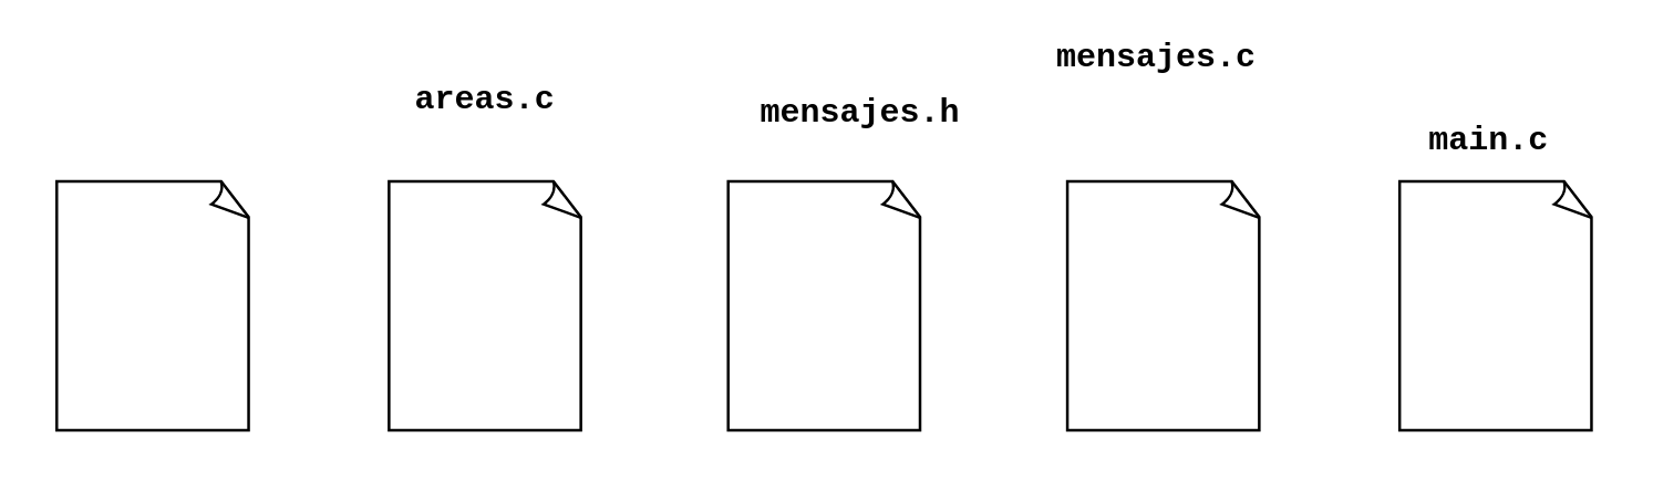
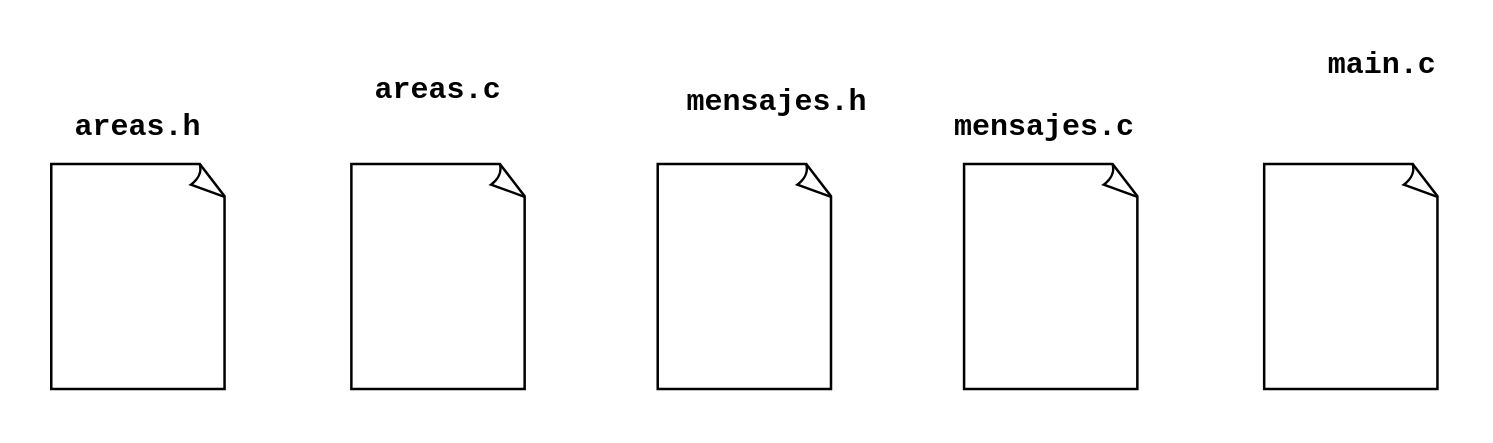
  <mxCell id="0" />
  <mxCell id="1" parent="0" />
  <mxCell id="2" value="" style="whiteSpace=wrap;html=1;shape=mxgraph.basic.document" parent="1" vertex="1"><mxGeometry x="20" y="65" width="70" height="90" as="geometry" /></mxCell>
+ <mxCell id="3" value="&lt;font face=&quot;Courier New&quot;&gt;&lt;b&gt;areas.h&lt;/b&gt;&lt;/font&gt;" style="text;html=1;align=center;verticalAlign=middle;whiteSpace=wrap;rounded=0;" parent="1" vertex="1"><mxGeometry x="25" y="35" width="60" height="30" as="geometry" /></mxCell>
  <mxCell id="4" value="&lt;font face=&quot;Courier New&quot;&gt;&lt;b&gt;areas.c&lt;/b&gt;&lt;/font&gt;" style="text;html=1;align=center;verticalAlign=middle;whiteSpace=wrap;rounded=0;" parent="1" vertex="1"><mxGeometry x="145" y="20" width="60" height="30" as="geometry" /></mxCell>
  <mxCell id="5" value="" style="whiteSpace=wrap;html=1;shape=mxgraph.basic.document" parent="1" vertex="1"><mxGeometry x="140" y="65" width="70" height="90" as="geometry" /></mxCell>
  <mxCell id="6" value="" style="whiteSpace=wrap;html=1;shape=mxgraph.basic.document" parent="1" vertex="1"><mxGeometry x="262.5" y="65" width="70" height="90" as="geometry" /></mxCell>
  <mxCell id="7" value="&lt;font face=&quot;Courier New&quot;&gt;&lt;b&gt;mensajes.h&lt;/b&gt;&lt;/font&gt;" style="text;html=1;align=center;verticalAlign=middle;whiteSpace=wrap;rounded=0;" parent="1" vertex="1"><mxGeometry x="272.5" y="25" width="75" height="30" as="geometry" /></mxCell>
  <mxCell id="8" value="" style="whiteSpace=wrap;html=1;shape=mxgraph.basic.document" parent="1" vertex="1"><mxGeometry x="385" y="65" width="70" height="90" as="geometry" /></mxCell>
- <mxCell id="9" value="&lt;font face=&quot;Courier New&quot;&gt;&lt;b&gt;mensajes.c&lt;/b&gt;&lt;/font&gt;" style="text;html=1;align=center;verticalAlign=middle;whiteSpace=wrap;rounded=0;" parent="1" vertex="1"><mxGeometry x="380" y="5" width="75" height="30" as="geometry" /></mxCell>
+ <mxCell id="9" value="&lt;font face=&quot;Courier New&quot;&gt;&lt;b&gt;mensajes.c&lt;/b&gt;&lt;/font&gt;" style="text;html=1;align=center;verticalAlign=middle;whiteSpace=wrap;rounded=0;" parent="1" vertex="1"><mxGeometry x="380" y="35" width="75" height="30" as="geometry" /></mxCell>
  <mxCell id="10" value="" style="whiteSpace=wrap;html=1;shape=mxgraph.basic.document" vertex="1" parent="1"><mxGeometry x="505" y="65" width="70" height="90" as="geometry" /></mxCell>
- <mxCell id="11" value="&lt;font face=&quot;Courier New&quot;&gt;&lt;b&gt;main.c&lt;/b&gt;&lt;/font&gt;" style="text;html=1;align=center;verticalAlign=middle;whiteSpace=wrap;rounded=0;" vertex="1" parent="1"><mxGeometry x="500" y="35" width="75" height="30" as="geometry" /></mxCell>
+ <mxCell id="11" value="&lt;font face=&quot;Courier New&quot;&gt;&lt;b&gt;main.c&lt;/b&gt;&lt;/font&gt;" style="text;html=1;align=center;verticalAlign=middle;whiteSpace=wrap;rounded=0;" vertex="1" parent="1"><mxGeometry x="515" y="10" width="75" height="30" as="geometry" /></mxCell>
